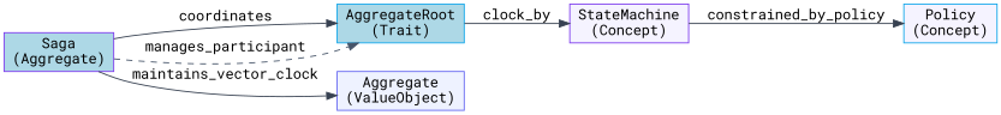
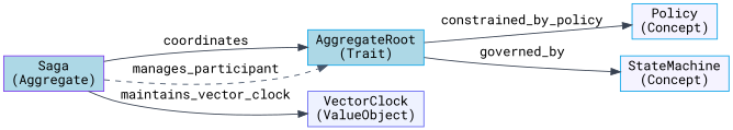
  digraph {
    fontname="Roboto Mono"
    rankdir=LR
    node [color="#0ea5e9" fillcolor=lightblue fontname="Roboto Mono" shape=box style=filled]
    edge [color="#374151" fontname="Roboto Mono" style=solid]
    n1 [label="AggregateRoot\n(Trait)"]
    n2 [fillcolor="#f5f3ff" label="Policy\n(Concept)"]
-   n3 [color="#7c3aed" fillcolor="#f5f3ff" label="StateMachine\n(Concept)"]
+   n3 [fillcolor="#f5f3ff" label="StateMachine\n(Concept)"]
    n4 [color="#7c3aed" label="Saga\n(Aggregate)"]
-   n5 [color="#6366f1" fillcolor="#eef2ff" label="Aggregate\n(ValueObject)"]
-   n3 -> n2 [label=constrained_by_policy]
-   n1 -> n3 [label=clock_by]
+   n5 [color="#6366f1" fillcolor="#eef2ff" label="VectorClock\n(ValueObject)"]
+   n1 -> n2 [label=constrained_by_policy]
+   n1 -> n3 [label=governed_by]
    n4 -> n1 [label=coordinates]
    n4 -> n1 [color="#475569" label=manages_participant style=dashed]
    n4 -> n5 [label=maintains_vector_clock]
  }
